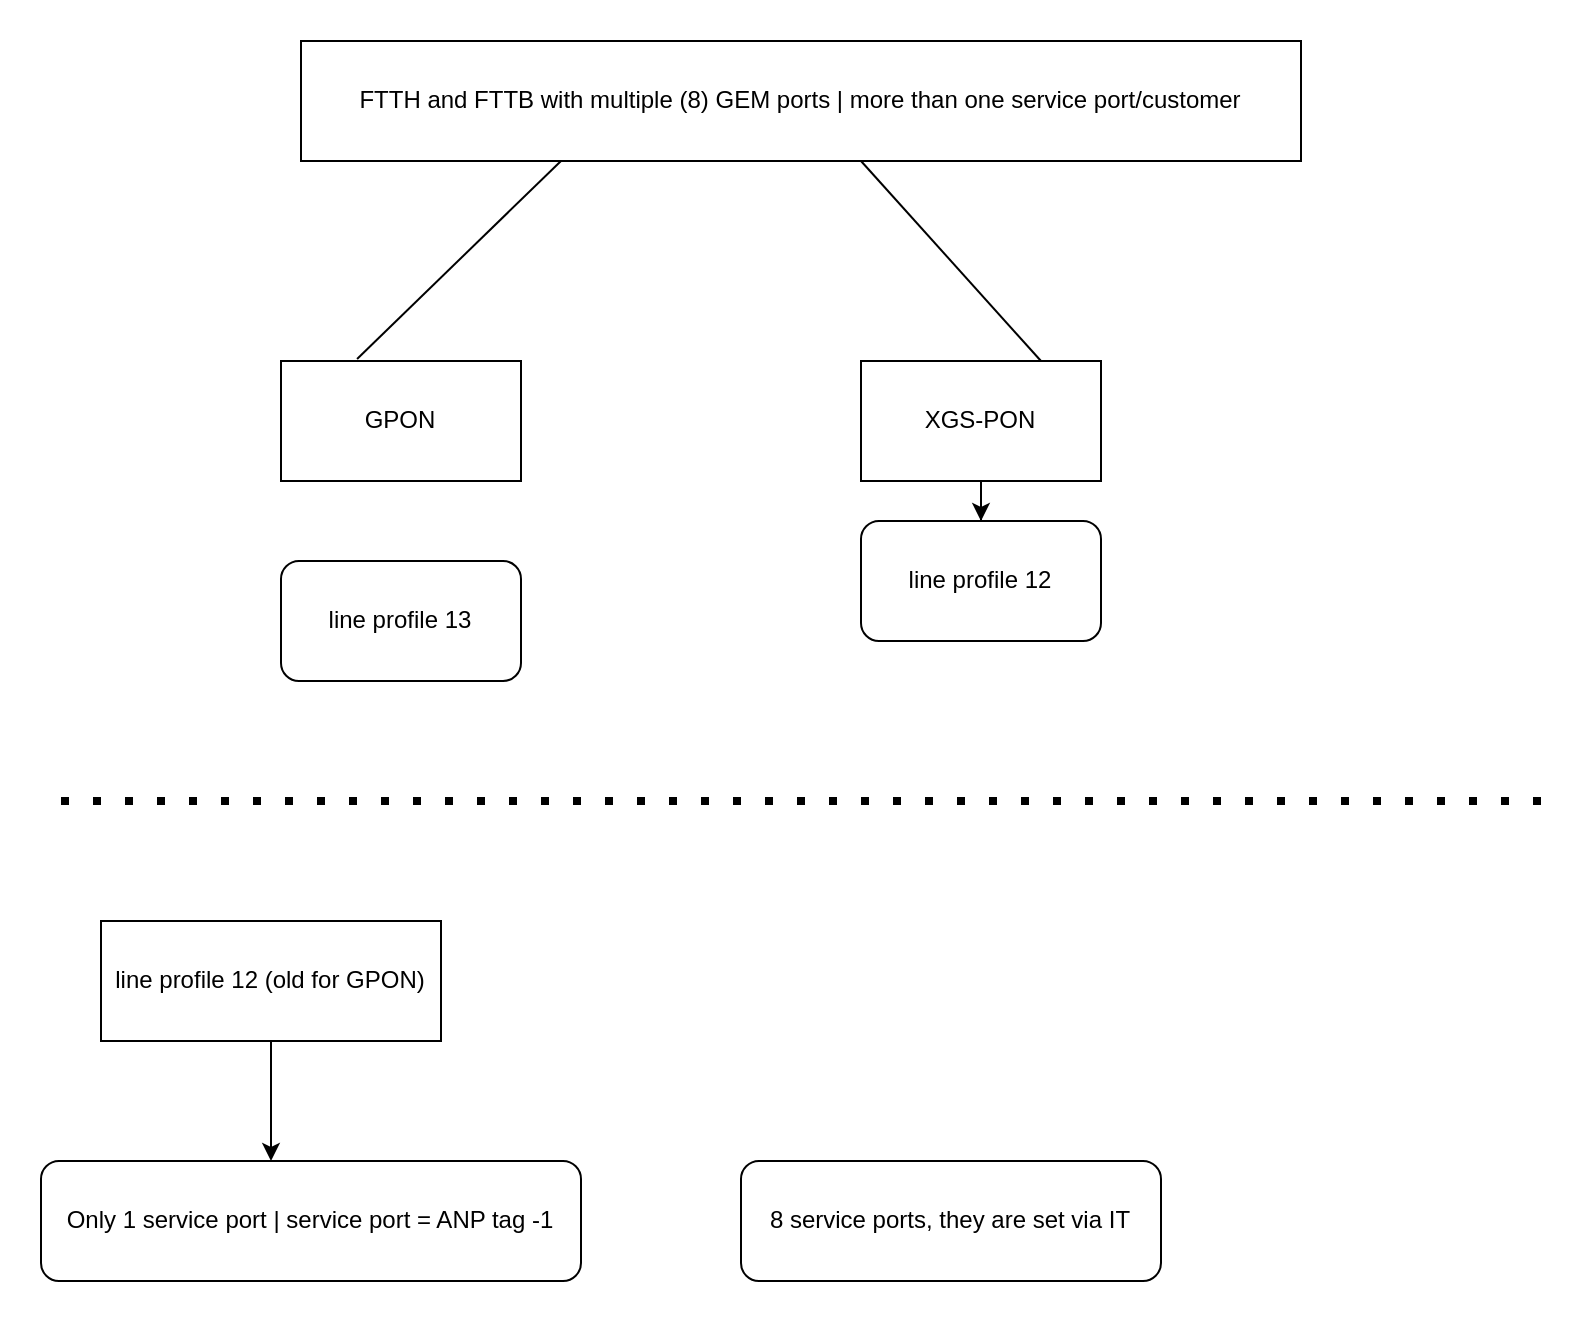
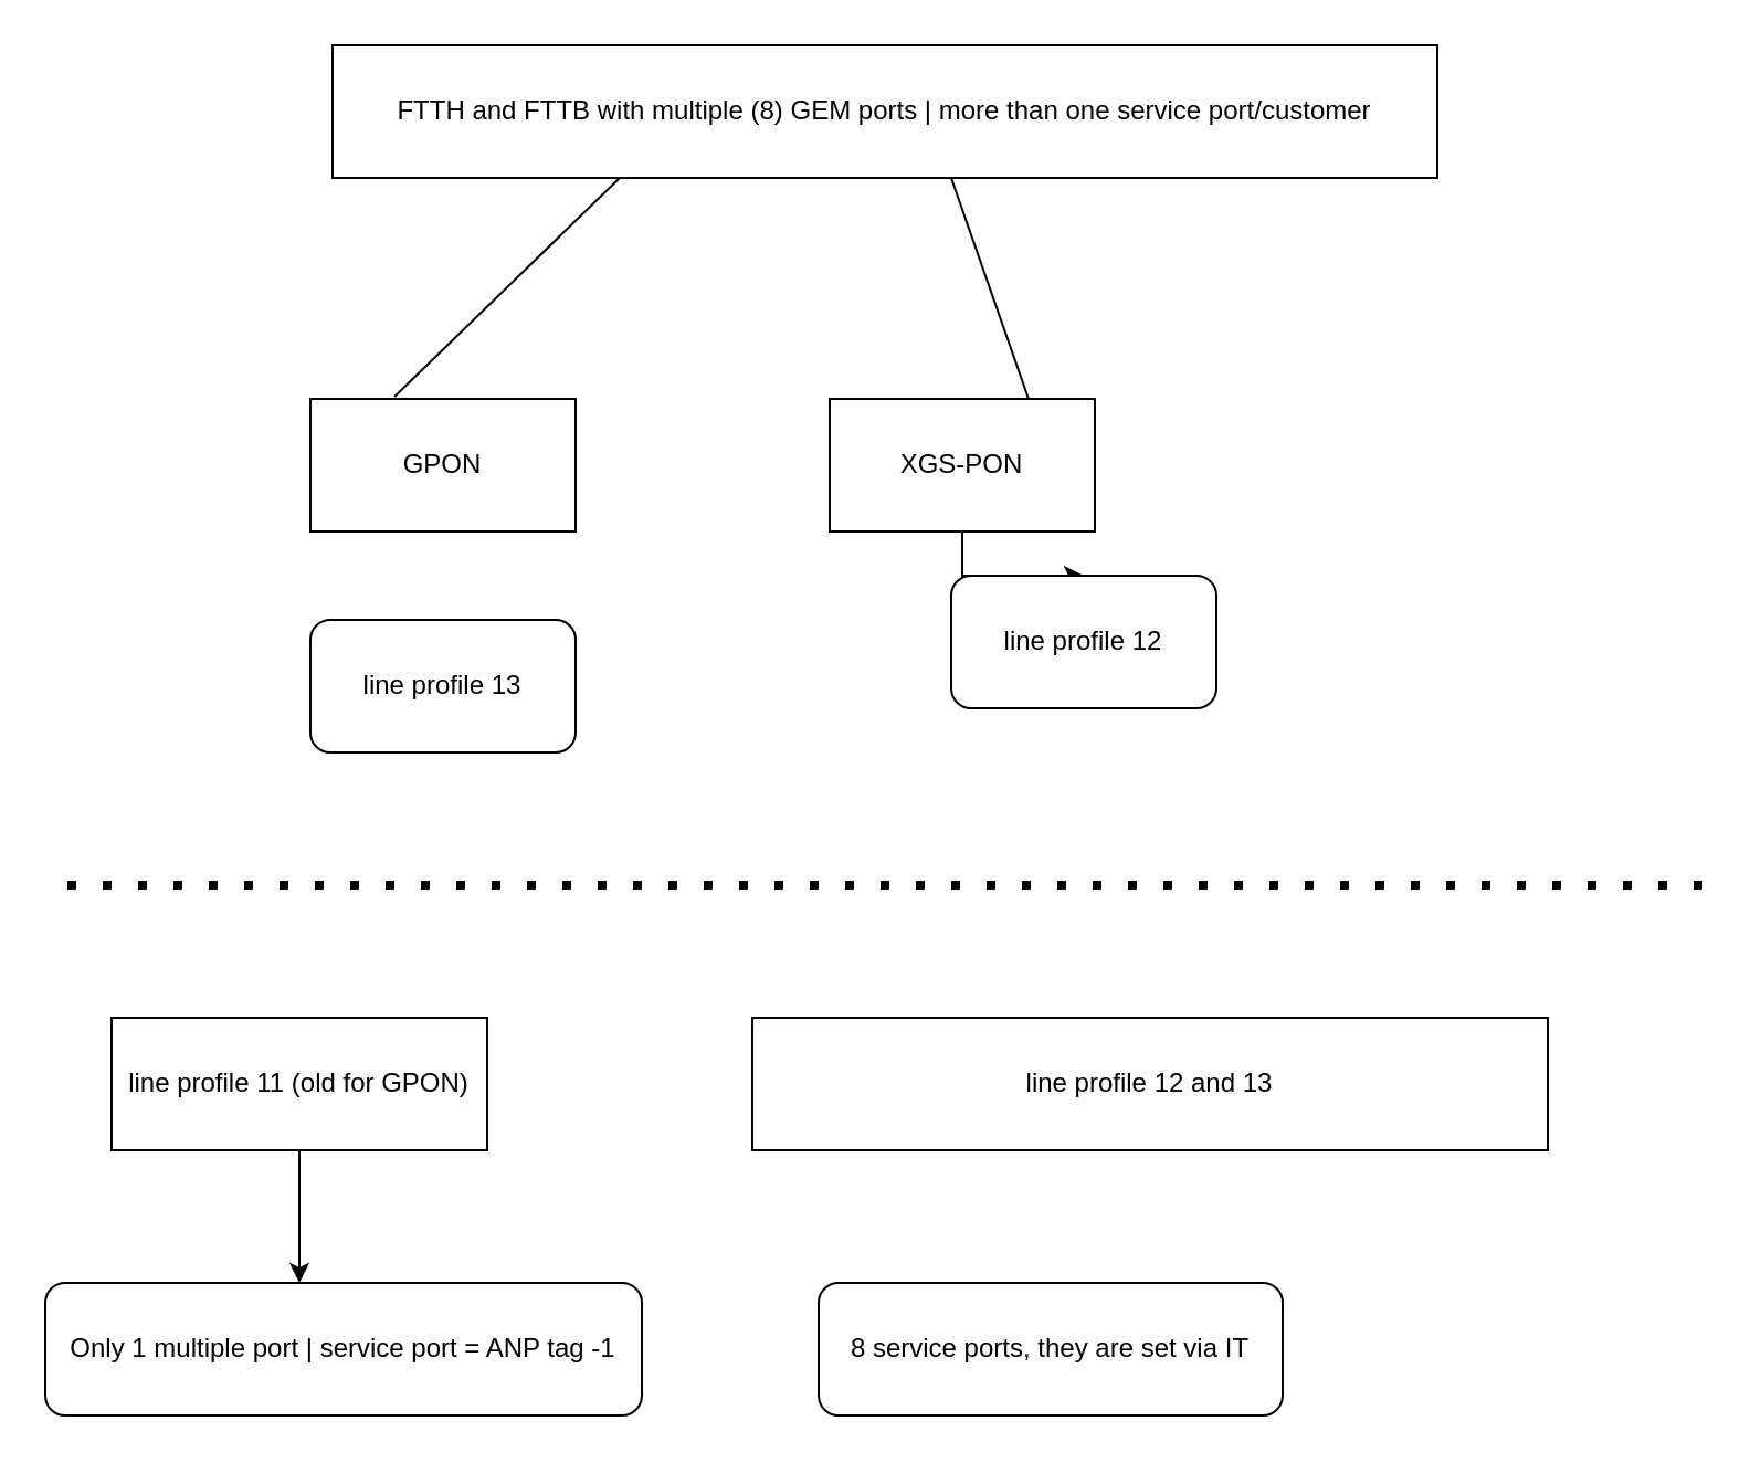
  <mxCell id="0" />
  <mxCell id="1" parent="0" />
  <mxCell id="2" value="FTTH and FTTB with multiple (8)&amp;nbsp;GEM ports | more than one service port/customer" style="rounded=0;whiteSpace=wrap;html=1;" vertex="1" parent="1"><mxGeometry x="150" y="20" width="500" height="60" as="geometry" /></mxCell>
  <mxCell id="3" value="GPON" style="rounded=0;whiteSpace=wrap;html=1;" vertex="1" parent="1"><mxGeometry x="140" y="180" width="120" height="60" as="geometry" /></mxCell>
  <mxCell id="4" style="edgeStyle=orthogonalEdgeStyle;rounded=0;orthogonalLoop=1;jettySize=auto;html=1;entryX=0.5;entryY=0;entryDx=0;entryDy=0;" edge="1" parent="1" source="5" target="8"><mxGeometry relative="1" as="geometry" /></mxCell>
- <mxCell id="5" value="XGS-PON" style="rounded=0;whiteSpace=wrap;html=1;" vertex="1" parent="1"><mxGeometry x="430" y="180" width="120" height="60" as="geometry" /></mxCell>
+ <mxCell id="5" value="XGS-PON" style="rounded=0;whiteSpace=wrap;html=1;" vertex="1" parent="1"><mxGeometry x="375" y="180" width="120" height="60" as="geometry" /></mxCell>
  <mxCell id="6" value="" style="endArrow=none;html=1;rounded=0;exitX=0.317;exitY=-0.017;exitDx=0;exitDy=0;exitPerimeter=0;" edge="1" parent="1" source="3"><mxGeometry width="50" height="50" relative="1" as="geometry"><mxPoint x="230" y="130" as="sourcePoint" /><mxPoint x="280" y="80" as="targetPoint" /></mxGeometry></mxCell>
  <mxCell id="7" value="" style="endArrow=none;html=1;rounded=0;exitX=0.75;exitY=0;exitDx=0;exitDy=0;" edge="1" parent="1" source="5"><mxGeometry width="50" height="50" relative="1" as="geometry"><mxPoint x="480" y="130" as="sourcePoint" /><mxPoint x="430" y="80" as="targetPoint" /></mxGeometry></mxCell>
  <mxCell id="8" value="line profile 12" style="rounded=1;whiteSpace=wrap;html=1;" vertex="1" parent="1"><mxGeometry x="430" y="260" width="120" height="60" as="geometry" /></mxCell>
  <mxCell id="9" value="line profile 13" style="rounded=1;whiteSpace=wrap;html=1;" vertex="1" parent="1"><mxGeometry x="140" y="280" width="120" height="60" as="geometry" /></mxCell>
  <mxCell id="10" style="edgeStyle=orthogonalEdgeStyle;rounded=0;orthogonalLoop=1;jettySize=auto;html=1;" edge="1" parent="1" source="11"><mxGeometry relative="1" as="geometry"><mxPoint x="135" y="580" as="targetPoint" /></mxGeometry></mxCell>
- <mxCell id="11" value="line profile 12 (old for GPON)" style="rounded=0;whiteSpace=wrap;html=1;" vertex="1" parent="1"><mxGeometry x="50" y="460" width="170" height="60" as="geometry" /></mxCell>
- <mxCell id="13" value="Only 1 service port | service port = ANP tag -1" style="rounded=1;whiteSpace=wrap;html=1;" vertex="1" parent="1"><mxGeometry x="20" y="580" width="270" height="60" as="geometry" /></mxCell>
+ <mxCell id="11" value="line profile 11 (old for GPON)" style="rounded=0;whiteSpace=wrap;html=1;" vertex="1" parent="1"><mxGeometry x="50" y="460" width="170" height="60" as="geometry" /></mxCell>
+ <mxCell id="12" value="line profile 12 and 13" style="rounded=0;whiteSpace=wrap;html=1;" vertex="1" parent="1"><mxGeometry x="340" y="460" width="360" height="60" as="geometry" /></mxCell>
+ <mxCell id="13" value="Only 1 multiple port | service port = ANP tag -1" style="rounded=1;whiteSpace=wrap;html=1;" vertex="1" parent="1"><mxGeometry x="20" y="580" width="270" height="60" as="geometry" /></mxCell>
  <mxCell id="14" value="8 service ports, they are set via IT" style="rounded=1;whiteSpace=wrap;html=1;" vertex="1" parent="1"><mxGeometry x="370" y="580" width="210" height="60" as="geometry" /></mxCell>
  <mxCell id="15" value="" style="endArrow=none;dashed=1;html=1;dashPattern=1 3;strokeWidth=4;rounded=0;" edge="1" parent="1"><mxGeometry width="50" height="50" relative="1" as="geometry"><mxPoint x="30" y="400" as="sourcePoint" /><mxPoint x="770" y="400" as="targetPoint" /></mxGeometry></mxCell>
